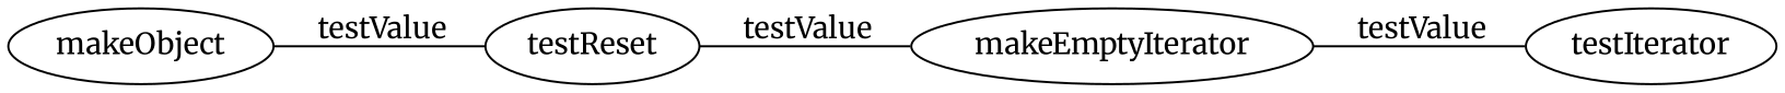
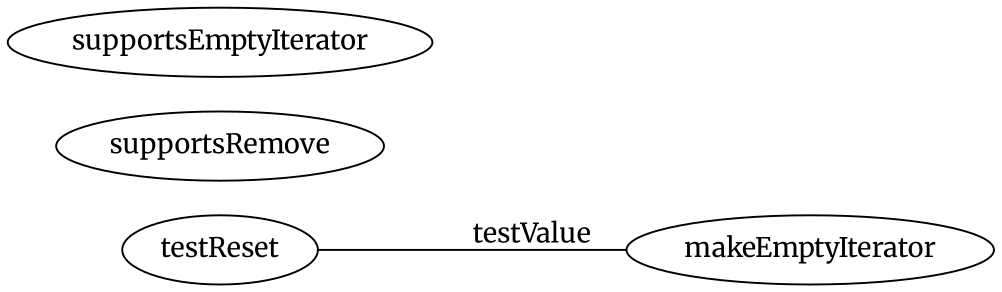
  digraph {
    fontname=Merriweather
    rankdir=LR
    node [fontname=Merriweather]
    edge [dir=none fontname=Merriweather]
-   makeObject
    testReset
    makeEmptyIterator
-   testIterator
-   makeObject -> testReset [label=" testValue"]
+   supportsRemove
+   supportsEmptyIterator
    testReset -> makeEmptyIterator [label=" testValue"]
-   makeEmptyIterator -> testIterator [label=" testValue"]
  }
